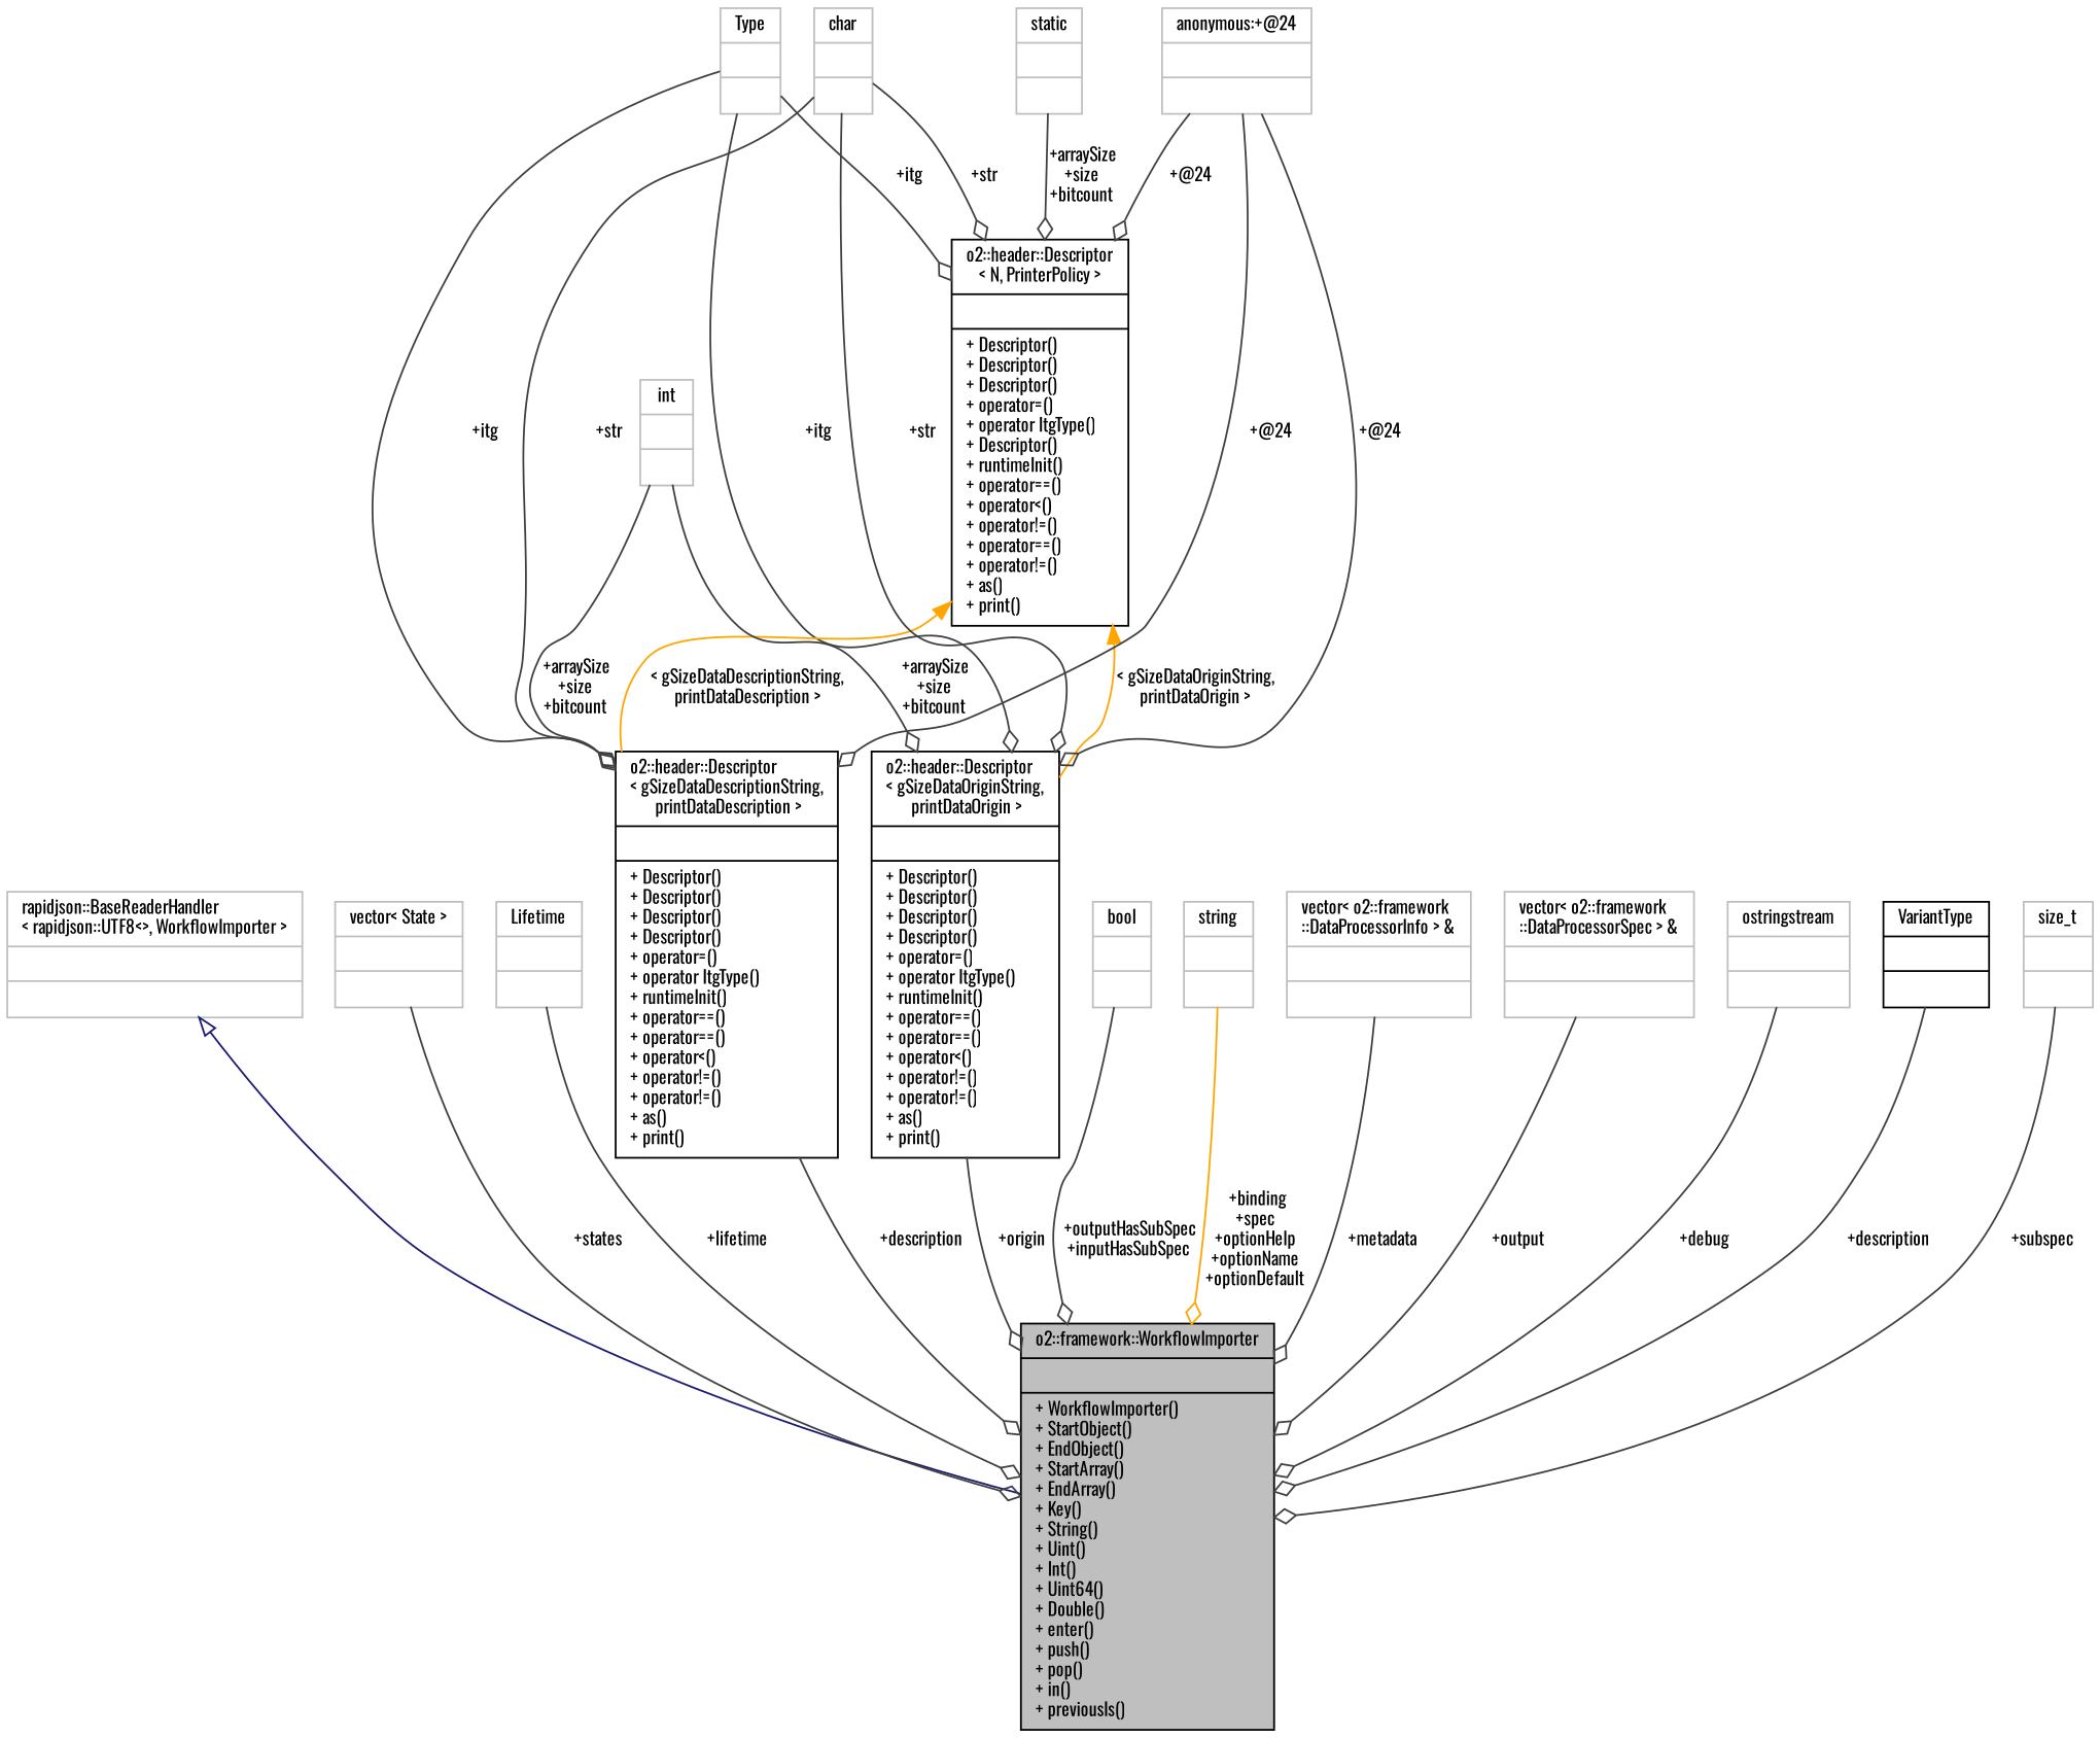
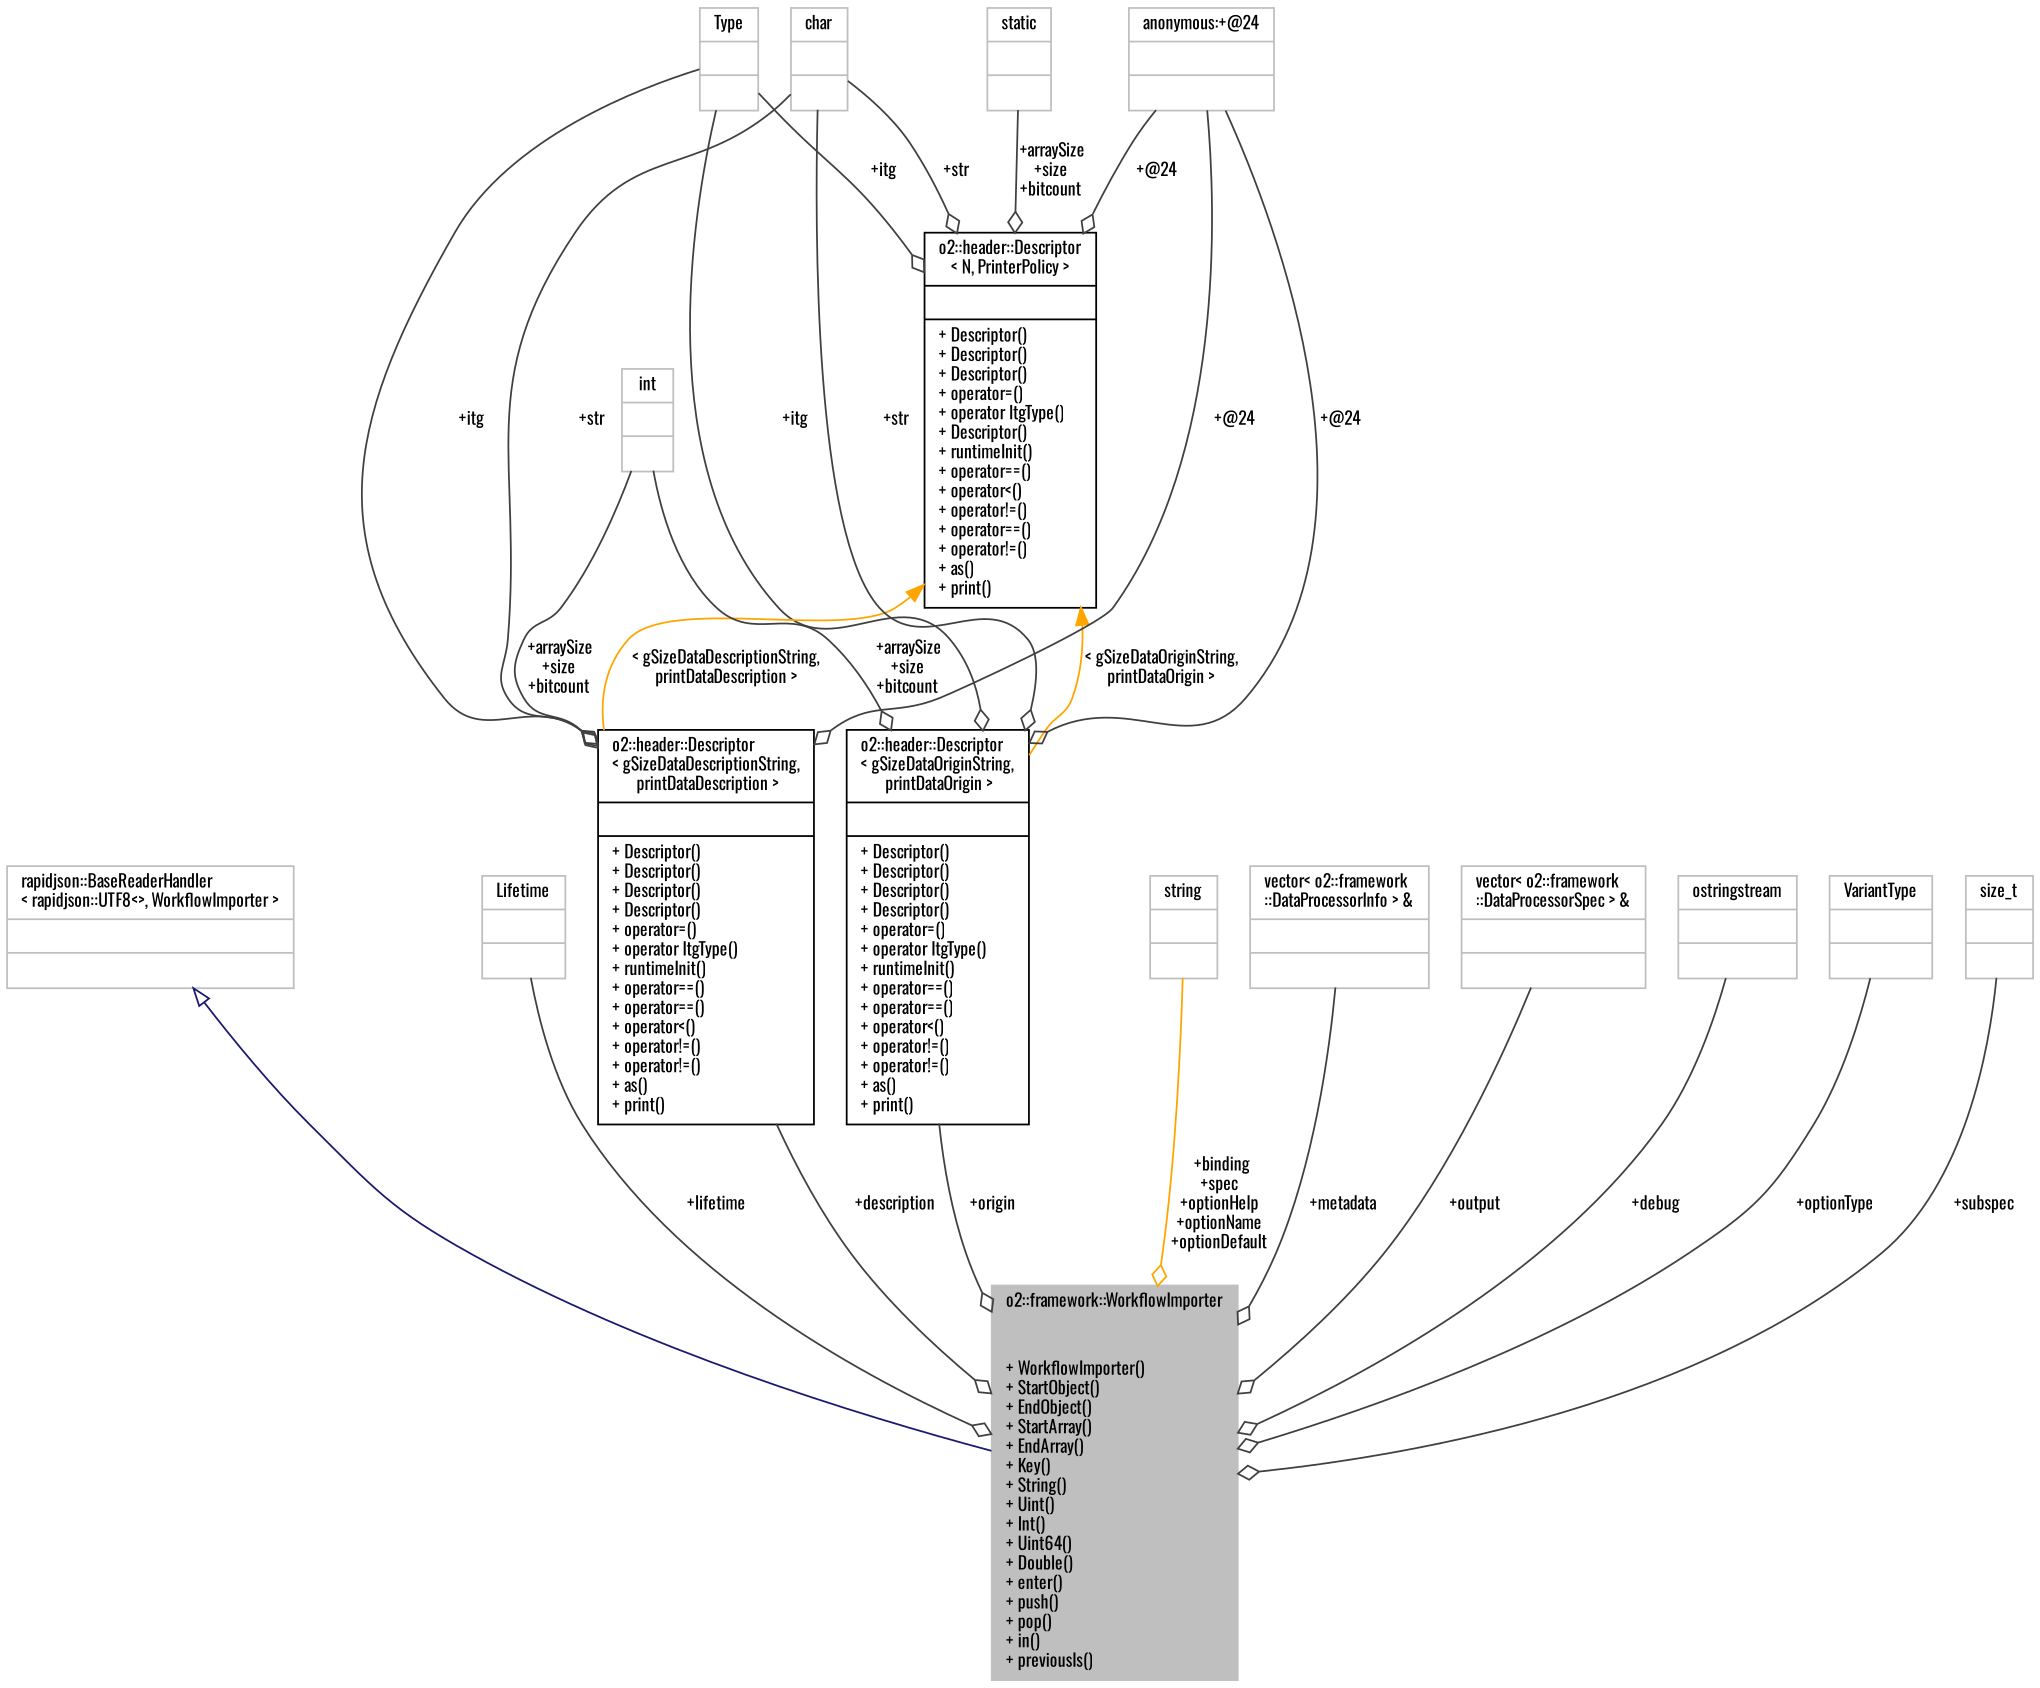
  digraph {
    fontname=Oswald
    node [color=grey75 fontname=Oswald fontsize=10 shape=record]
    edge [color=grey25 fontname=Oswald fontsize=10 labelfontname=Helvetica labelfontsize=10 style=solid arrowhead=odiamond]
-   n1 [color=black fillcolor=grey75 fontcolor=black height=0.2 label="{o2::framework::WorkflowImporter\n||+ WorkflowImporter()\l+ StartObject()\l+ EndObject()\l+ StartArray()\l+ EndArray()\l+ Key()\l+ String()\l+ Uint()\l+ Int()\l+ Uint64()\l+ Double()\l+ enter()\l+ push()\l+ pop()\l+ in()\l+ previousIs()\l}" style=filled width=0.4]
+   n1 [fillcolor=grey75 fontcolor=black height=0.2 label="{o2::framework::WorkflowImporter\n||+ WorkflowImporter()\l+ StartObject()\l+ EndObject()\l+ StartArray()\l+ EndArray()\l+ Key()\l+ String()\l+ Uint()\l+ Int()\l+ Uint64()\l+ Double()\l+ enter()\l+ push()\l+ pop()\l+ in()\l+ previousIs()\l}" style=filled width=0.4]
    n2 [height=0.2 label="{rapidjson::BaseReaderHandler\l\< rapidjson::UTF8\<\>, WorkflowImporter \>\n||}" width=0.4]
-   n3 [height=0.2 label="{vector\< State \>\n||}" width=0.4]
    n4 [height=0.2 label="{Lifetime\n||}" width=0.4]
    n5 [color=black height=0.2 label="{o2::header::Descriptor\l\< gSizeDataOriginString,\l printDataOrigin \>\n||+ Descriptor()\l+ Descriptor()\l+ Descriptor()\l+ Descriptor()\l+ operator=()\l+ operator ItgType()\l+ runtimeInit()\l+ operator==()\l+ operator==()\l+ operator\<()\l+ operator!=()\l+ operator!=()\l+ as()\l+ print()\l}" width=0.4]
    n6 [height=0.2 label="{Type\n||}" width=0.4]
    n7 [color=black height=0.2 label="{o2::header::Descriptor\l\< N, PrinterPolicy \>\n||+ Descriptor()\l+ Descriptor()\l+ Descriptor()\l+ operator=()\l+ operator ItgType()\l+ Descriptor()\l+ runtimeInit()\l+ operator==()\l+ operator\<()\l+ operator!=()\l+ operator==()\l+ operator!=()\l+ as()\l+ print()\l}" width=0.4]
    n8 [color=black height=0.2 label="{o2::header::Descriptor\l\< gSizeDataDescriptionString,\l printDataDescription \>\n||+ Descriptor()\l+ Descriptor()\l+ Descriptor()\l+ Descriptor()\l+ operator=()\l+ operator ItgType()\l+ runtimeInit()\l+ operator==()\l+ operator==()\l+ operator\<()\l+ operator!=()\l+ operator!=()\l+ as()\l+ print()\l}" width=0.4]
    n9 [height=0.2 label="{char\n||}" width=0.4]
    n10 [height=0.2 label="{int\n||}" width=0.4]
    n11 [height=0.2 label="{anonymous:+@24\n||}" width=0.4]
    n12 [height=0.2 label="{static\n||}" width=0.4]
-   n13 [height=0.2 label="{bool\n||}" width=0.4]
    n14 [height=0.2 label="{string\n||}" width=0.4]
    n15 [height=0.2 label="{vector\< o2::framework\l::DataProcessorInfo \> &\n||}" width=0.4]
    n16 [height=0.2 label="{vector\< o2::framework\l::DataProcessorSpec \> &\n||}" width=0.4]
    n17 [height=0.2 label="{ostringstream\n||}" width=0.4]
-   n18 [color=black height=0.2 label="{VariantType\n||}" width=0.4]
+   n18 [height=0.2 label="{VariantType\n||}" width=0.4]
    n19 [height=0.2 label="{size_t\n||}" width=0.4]
    n2 -> n1 [arrowtail=onormal color=midnightblue dir=back arrowhead=""]
-   n3 -> n1 [label=" +states"]
    n4 -> n1 [label=" +lifetime"]
    n5 -> n1 [label=" +origin"]
    n6 -> n5 [label=" +itg"]
    n6 -> n7 [label=" +itg"]
    n6 -> n8 [label=" +itg"]
    n7 -> n5 [color=orange dir=back label=" \< gSizeDataOriginString,\l printDataOrigin \>" arrowhead=""]
    n7 -> n8 [color=orange dir=back label=" \< gSizeDataDescriptionString,\l printDataDescription \>" arrowhead=""]
    n8 -> n1 [label=" +description"]
    n9 -> n5 [label=" +str"]
    n9 -> n7 [label=" +str"]
    n9 -> n8 [label=" +str"]
    n10 -> n5 [label=" +arraySize\n+size\n+bitcount"]
    n10 -> n8 [label=" +arraySize\n+size\n+bitcount"]
    n11 -> n5 [label=" +@24"]
    n11 -> n7 [label=" +@24"]
    n11 -> n8 [label=" +@24"]
    n12 -> n7 [label=" +arraySize\n+size\n+bitcount"]
-   n13 -> n1 [label=" +outputHasSubSpec\n+inputHasSubSpec"]
    n14 -> n1 [color=orange label=" +binding\n+spec\n+optionHelp\n+optionName\n+optionDefault"]
    n15 -> n1 [label=" +metadata"]
    n16 -> n1 [label=" +output"]
    n17 -> n1 [label=" +debug"]
-   n18 -> n1 [label=" +description"]
+   n18 -> n1 [label=" +optionType"]
    n19 -> n1 [label=" +subspec"]
  }
